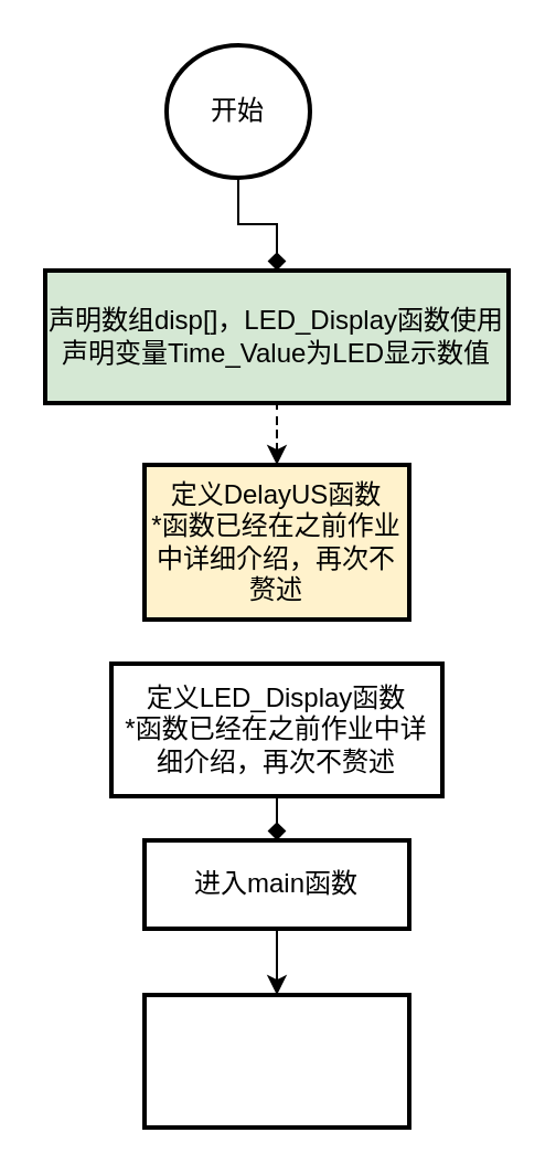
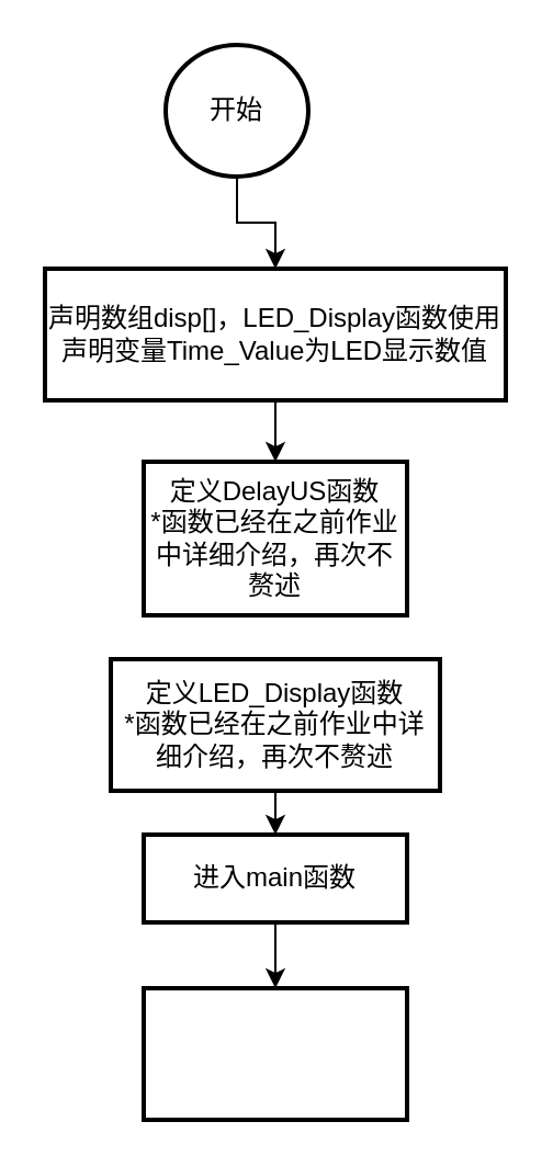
  <mxCell id="0" />
  <mxCell id="1" parent="0" />
- <mxCell id="2" value="" style="edgeStyle=orthogonalEdgeStyle;rounded=0;orthogonalLoop=1;jettySize=auto;html=1;endArrow=diamond;" edge="1" parent="1" source="3" target="10"><mxGeometry relative="1" as="geometry" /></mxCell>
+ <mxCell id="2" value="" style="edgeStyle=orthogonalEdgeStyle;rounded=0;orthogonalLoop=1;jettySize=auto;html=1;" edge="1" parent="1" source="3" target="10"><mxGeometry relative="1" as="geometry" /></mxCell>
  <mxCell id="3" value="开始" style="strokeWidth=2;html=1;shape=mxgraph.flowchart.start_1;whiteSpace=wrap;" vertex="1" parent="1"><mxGeometry x="75" y="20" width="65" height="60" as="geometry" /></mxCell>
- <mxCell id="4" value="定义DelayUS函数&lt;br&gt;*函数已经在之前作业中详细介绍，再次不赘述" style="whiteSpace=wrap;html=1;strokeWidth=2;fillColor=#fff2cc;" vertex="1" parent="1"><mxGeometry x="65" y="210" width="120" height="70" as="geometry" /></mxCell>
- <mxCell id="5" value="" style="edgeStyle=orthogonalEdgeStyle;rounded=0;orthogonalLoop=1;jettySize=auto;html=1;endArrow=diamond;" edge="1" parent="1" source="6" target="8"><mxGeometry relative="1" as="geometry" /></mxCell>
+ <mxCell id="4" value="定义DelayUS函数&lt;br&gt;*函数已经在之前作业中详细介绍，再次不赘述" style="whiteSpace=wrap;html=1;strokeWidth=2;" vertex="1" parent="1"><mxGeometry x="65" y="210" width="120" height="70" as="geometry" /></mxCell>
+ <mxCell id="5" value="" style="edgeStyle=orthogonalEdgeStyle;rounded=0;orthogonalLoop=1;jettySize=auto;html=1;" edge="1" parent="1" source="6" target="8"><mxGeometry relative="1" as="geometry" /></mxCell>
  <mxCell id="6" value="定义LED_Display函数&lt;br&gt;*函数已经在之前作业中详细介绍，再次不赘述" style="whiteSpace=wrap;html=1;strokeWidth=2;" vertex="1" parent="1"><mxGeometry x="50" y="300" width="150" height="60" as="geometry" /></mxCell>
  <mxCell id="7" value="" style="edgeStyle=orthogonalEdgeStyle;rounded=0;orthogonalLoop=1;jettySize=auto;html=1;" edge="1" parent="1" source="8" target="11"><mxGeometry relative="1" as="geometry" /></mxCell>
  <mxCell id="8" value="进入main函数" style="whiteSpace=wrap;html=1;strokeWidth=2;" vertex="1" parent="1"><mxGeometry x="65" y="380" width="120" height="40" as="geometry" /></mxCell>
- <mxCell id="9" style="edgeStyle=orthogonalEdgeStyle;rounded=0;orthogonalLoop=1;jettySize=auto;html=1;entryX=0.5;entryY=0;entryDx=0;entryDy=0;dashed=1;" edge="1" parent="1" source="10" target="4"><mxGeometry relative="1" as="geometry" /></mxCell>
- <mxCell id="10" value="声明数组disp[]，LED_Display函数使用&lt;br&gt;声明变量Time_Value为LED显示数值" style="whiteSpace=wrap;html=1;strokeWidth=2;fillColor=#d5e8d4;" vertex="1" parent="1"><mxGeometry x="20" y="122" width="210" height="60" as="geometry" /></mxCell>
+ <mxCell id="9" style="edgeStyle=orthogonalEdgeStyle;rounded=0;orthogonalLoop=1;jettySize=auto;html=1;entryX=0.5;entryY=0;entryDx=0;entryDy=0;" edge="1" parent="1" source="10" target="4"><mxGeometry relative="1" as="geometry" /></mxCell>
+ <mxCell id="10" value="声明数组disp[]，LED_Display函数使用&lt;br&gt;声明变量Time_Value为LED显示数值" style="whiteSpace=wrap;html=1;strokeWidth=2;" vertex="1" parent="1"><mxGeometry x="20" y="122" width="210" height="60" as="geometry" /></mxCell>
  <mxCell id="11" value="" style="whiteSpace=wrap;html=1;strokeWidth=2;" vertex="1" parent="1"><mxGeometry x="65" y="450" width="120" height="60" as="geometry" /></mxCell>
